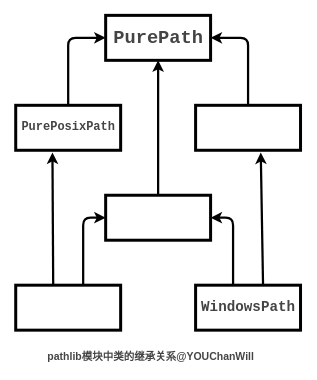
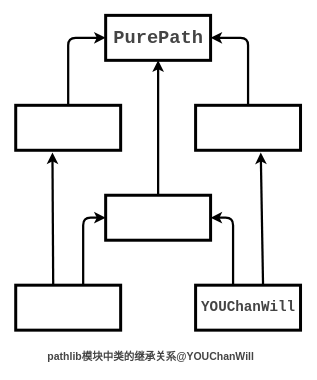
  <mxCell id="0" />
  <mxCell id="1" parent="0" />
  <mxCell id="2" value="" style="rounded=0;whiteSpace=wrap;html=1;strokeWidth=4;" vertex="1" parent="1"><mxGeometry x="140" y="20" width="140" height="60" as="geometry" /></mxCell>
  <mxCell id="3" value="" style="rounded=0;whiteSpace=wrap;html=1;strokeWidth=4;" vertex="1" parent="1"><mxGeometry x="20" y="140" width="140" height="60" as="geometry" /></mxCell>
  <mxCell id="4" value="" style="rounded=0;whiteSpace=wrap;html=1;strokeWidth=4;" vertex="1" parent="1"><mxGeometry x="260" y="380" width="140" height="60" as="geometry" /></mxCell>
  <mxCell id="5" value="" style="rounded=0;whiteSpace=wrap;html=1;strokeWidth=4;" vertex="1" parent="1"><mxGeometry x="140" y="260" width="140" height="60" as="geometry" /></mxCell>
  <mxCell id="6" value="" style="rounded=0;whiteSpace=wrap;html=1;strokeWidth=4;" vertex="1" parent="1"><mxGeometry x="20" y="380" width="140" height="60" as="geometry" /></mxCell>
  <mxCell id="7" value="" style="rounded=0;whiteSpace=wrap;html=1;strokeWidth=4;" vertex="1" parent="1"><mxGeometry x="260" y="140" width="140" height="60" as="geometry" /></mxCell>
  <mxCell id="8" value="" style="endArrow=classic;html=1;strokeWidth=3;exitX=0.5;exitY=0;exitDx=0;exitDy=0;entryX=0.5;entryY=1;entryDx=0;entryDy=0;" edge="1" parent="1" source="5" target="2"><mxGeometry width="50" height="50" relative="1" as="geometry"><mxPoint x="200" y="250" as="sourcePoint" /><mxPoint x="250" y="200" as="targetPoint" /></mxGeometry></mxCell>
  <mxCell id="9" value="" style="endArrow=classic;html=1;strokeWidth=3;edgeStyle=orthogonalEdgeStyle;entryX=1;entryY=0.5;entryDx=0;entryDy=0;" edge="1" parent="1" target="2"><mxGeometry width="50" height="50" relative="1" as="geometry"><mxPoint x="330" y="140" as="sourcePoint" /><mxPoint x="330" y="-10" as="targetPoint" /><Array as="points"><mxPoint x="330" y="50" /></Array></mxGeometry></mxCell>
  <mxCell id="10" value="" style="endArrow=classic;html=1;strokeWidth=3;edgeStyle=orthogonalEdgeStyle;" edge="1" parent="1"><mxGeometry width="50" height="50" relative="1" as="geometry"><mxPoint x="90" y="140" as="sourcePoint" /><mxPoint x="140" y="50" as="targetPoint" /><Array as="points"><mxPoint x="90" y="50" /></Array></mxGeometry></mxCell>
  <mxCell id="11" value="" style="endArrow=classic;html=1;strokeWidth=3;edgeStyle=orthogonalEdgeStyle;" edge="1" parent="1"><mxGeometry width="50" height="50" relative="1" as="geometry"><mxPoint x="310" y="380" as="sourcePoint" /><mxPoint x="280" y="290" as="targetPoint" /><Array as="points"><mxPoint x="310" y="290" /></Array></mxGeometry></mxCell>
  <mxCell id="12" value="" style="endArrow=classic;html=1;strokeWidth=3;edgeStyle=orthogonalEdgeStyle;" edge="1" parent="1"><mxGeometry width="50" height="50" relative="1" as="geometry"><mxPoint x="110" y="380" as="sourcePoint" /><mxPoint x="140" y="290" as="targetPoint" /><Array as="points"><mxPoint x="110" y="290" /></Array></mxGeometry></mxCell>
  <mxCell id="13" value="" style="endArrow=classic;html=1;strokeWidth=3;entryX=0.35;entryY=1.05;entryDx=0;entryDy=0;entryPerimeter=0;" edge="1" parent="1" target="3"><mxGeometry width="50" height="50" relative="1" as="geometry"><mxPoint x="70" y="380" as="sourcePoint" /><mxPoint x="70" y="210" as="targetPoint" /></mxGeometry></mxCell>
  <mxCell id="14" value="" style="endArrow=classic;html=1;strokeWidth=3;entryX=0.621;entryY=1.05;entryDx=0;entryDy=0;entryPerimeter=0;" edge="1" parent="1" target="7"><mxGeometry width="50" height="50" relative="1" as="geometry"><mxPoint x="350" y="380" as="sourcePoint" /><mxPoint x="400" y="330" as="targetPoint" /></mxGeometry></mxCell>
  <mxCell id="15" value="&lt;span style=&quot;color: rgb(68 , 68 , 68) ; text-align: left ; background-color: rgb(255 , 255 , 255)&quot;&gt;&lt;font face=&quot;Courier New&quot; size=&quot;1&quot;&gt;&lt;b style=&quot;font-size: 25px&quot;&gt;PurePath&lt;/b&gt;&lt;/font&gt;&lt;/span&gt;" style="text;html=1;resizable=0;autosize=1;align=center;verticalAlign=middle;points=[];fillColor=none;strokeColor=none;rounded=0;" vertex="1" parent="1"><mxGeometry x="140" y="40" width="140" height="20" as="geometry" /></mxCell>
- <mxCell id="16" value="&lt;span style=&quot;color: rgb(68 , 68 , 68) ; text-align: left ; background-color: rgb(255 , 255 , 255)&quot;&gt;&lt;font face=&quot;Courier New&quot; style=&quot;font-size: 16px&quot;&gt;&lt;b&gt;PurePosixPath&lt;/b&gt;&lt;/font&gt;&lt;/span&gt;" style="text;html=1;resizable=0;autosize=1;align=center;verticalAlign=middle;points=[];fillColor=none;strokeColor=none;rounded=0;" vertex="1" parent="1"><mxGeometry x="20" y="160" width="140" height="20" as="geometry" /></mxCell>
- <mxCell id="17" value="&lt;span style=&quot;color: rgb(68 , 68 , 68) ; text-align: left ; background-color: rgb(255 , 255 , 255)&quot;&gt;&lt;font face=&quot;Courier New&quot; size=&quot;1&quot;&gt;&lt;b style=&quot;font-size: 19px&quot;&gt;WindowsPath&lt;/b&gt;&lt;/font&gt;&lt;/span&gt;" style="text;html=1;resizable=0;autosize=1;align=center;verticalAlign=middle;points=[];fillColor=none;strokeColor=none;rounded=0;" vertex="1" parent="1"><mxGeometry x="260" y="400" width="140" height="20" as="geometry" /></mxCell>
+ <mxCell id="17" value="&lt;span style=&quot;color: rgb(68 , 68 , 68) ; text-align: left ; background-color: rgb(255 , 255 , 255)&quot;&gt;&lt;font face=&quot;Courier New&quot; size=&quot;1&quot;&gt;&lt;b style=&quot;font-size: 19px&quot;&gt;YOUChanWill&lt;/b&gt;&lt;/font&gt;&lt;/span&gt;" style="text;html=1;resizable=0;autosize=1;align=center;verticalAlign=middle;points=[];fillColor=none;strokeColor=none;rounded=0;" vertex="1" parent="1"><mxGeometry x="260" y="400" width="140" height="20" as="geometry" /></mxCell>
  <mxCell id="18" value="&lt;b style=&quot;font-size: 14px&quot;&gt;&lt;span style=&quot;color: rgb(68 , 68 , 68) ; font-family: &amp;#34;helvetica neue&amp;#34; , , &amp;#34;microsoft yahei&amp;#34; , &amp;#34;helvetica&amp;#34; , &amp;#34;arial&amp;#34; , sans-serif ; background-color: rgb(255 , 255 , 255)&quot;&gt;pathlib模块中类的&lt;/span&gt;&lt;span style=&quot;color: rgb(68 , 68 , 68) ; font-family: &amp;#34;helvetica neue&amp;#34; , , &amp;#34;microsoft yahei&amp;#34; , &amp;#34;helvetica&amp;#34; , &amp;#34;arial&amp;#34; , sans-serif ; background-color: rgb(255 , 255 , 255)&quot;&gt;继承关系@YOUChanWill&lt;/span&gt;&lt;/b&gt;" style="text;html=1;resizable=0;autosize=1;align=center;verticalAlign=middle;points=[];fillColor=none;strokeColor=none;rounded=0;" vertex="1" parent="1"><mxGeometry x="55" y="465" width="290" height="20" as="geometry" /></mxCell>
